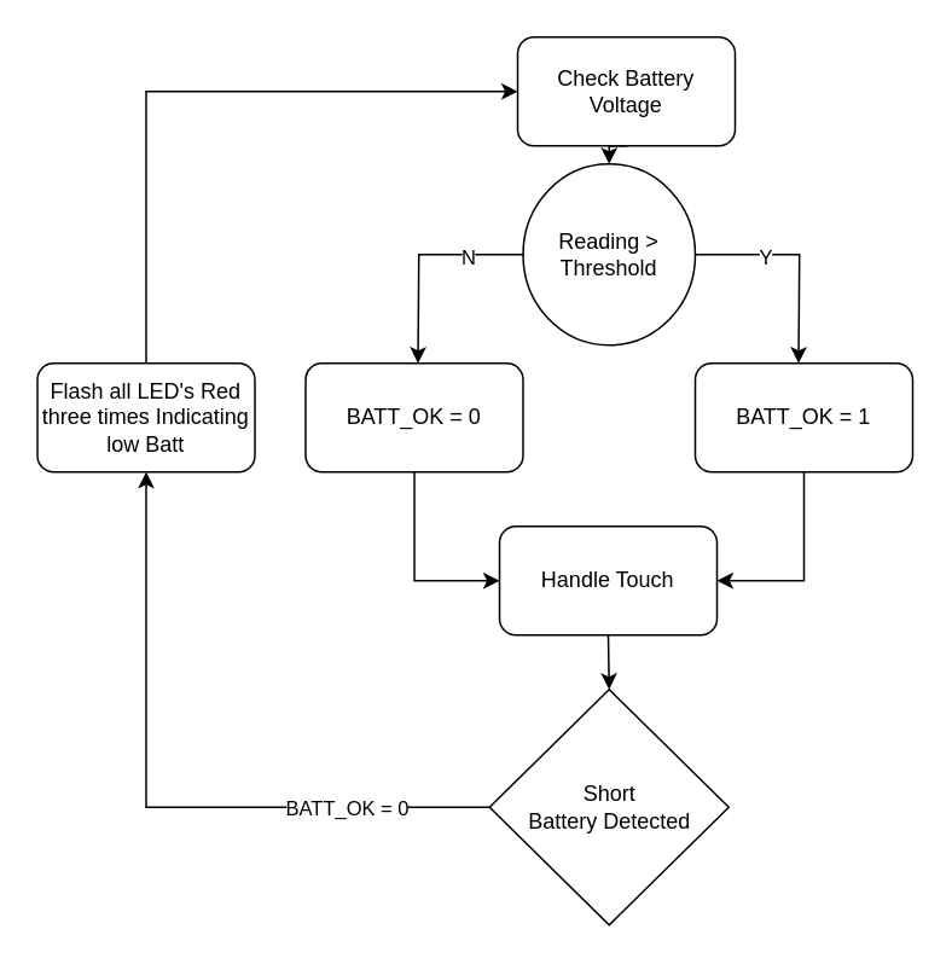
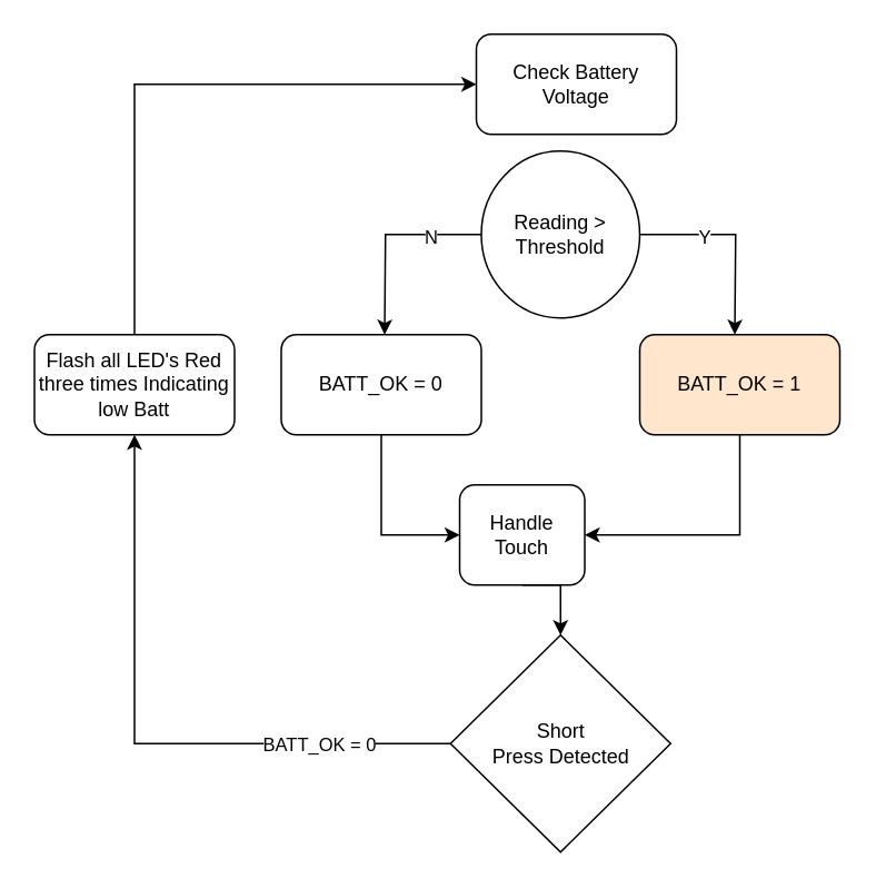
  <mxCell id="0" />
  <mxCell id="1" parent="0" />
- <mxCell id="2" style="edgeStyle=orthogonalEdgeStyle;rounded=0;orthogonalLoop=1;jettySize=auto;html=1;exitX=0.5;exitY=1;exitDx=0;exitDy=0;entryX=0.5;entryY=0;entryDx=0;entryDy=0;" edge="1" parent="1" source="3" target="8"><mxGeometry relative="1" as="geometry" /></mxCell>
  <mxCell id="3" value="Check Battery Voltage" style="rounded=1;whiteSpace=wrap;html=1;" parent="1" vertex="1"><mxGeometry x="285" y="20" width="120" height="60" as="geometry" /></mxCell>
  <mxCell id="4" style="edgeStyle=orthogonalEdgeStyle;rounded=0;orthogonalLoop=1;jettySize=auto;html=1;exitX=1;exitY=0.5;exitDx=0;exitDy=0;" edge="1" parent="1" source="8"><mxGeometry relative="1" as="geometry"><mxPoint x="440" y="200" as="targetPoint" /></mxGeometry></mxCell>
  <mxCell id="5" value="Y" style="edgeLabel;html=1;align=center;verticalAlign=middle;resizable=0;points=[];" vertex="1" connectable="0" parent="4"><mxGeometry x="-0.353" y="-1" relative="1" as="geometry"><mxPoint as="offset" /></mxGeometry></mxCell>
  <mxCell id="6" style="edgeStyle=orthogonalEdgeStyle;rounded=0;orthogonalLoop=1;jettySize=auto;html=1;exitX=0;exitY=0.5;exitDx=0;exitDy=0;" edge="1" parent="1" source="8"><mxGeometry relative="1" as="geometry"><mxPoint x="230" y="200" as="targetPoint" /></mxGeometry></mxCell>
  <mxCell id="7" value="N" style="edgeLabel;html=1;align=center;verticalAlign=middle;resizable=0;points=[];" vertex="1" connectable="0" parent="6"><mxGeometry x="-0.472" y="1" relative="1" as="geometry"><mxPoint as="offset" /></mxGeometry></mxCell>
  <mxCell id="8" value="Reading &amp;gt; Threshold" style="ellipse;whiteSpace=wrap;html=1;" vertex="1" parent="1"><mxGeometry x="288" y="90" width="95" height="100" as="geometry" /></mxCell>
  <mxCell id="9" style="edgeStyle=orthogonalEdgeStyle;rounded=0;orthogonalLoop=1;jettySize=auto;html=1;exitX=0.5;exitY=1;exitDx=0;exitDy=0;entryX=1;entryY=0.5;entryDx=0;entryDy=0;" edge="1" parent="1" source="10" target="14"><mxGeometry relative="1" as="geometry" /></mxCell>
- <mxCell id="10" value="BATT_OK = 1" style="rounded=1;whiteSpace=wrap;html=1;" vertex="1" parent="1"><mxGeometry x="383" y="200" width="120" height="60" as="geometry" /></mxCell>
+ <mxCell id="10" value="BATT_OK = 1" style="rounded=1;whiteSpace=wrap;html=1;fillColor=#ffe6cc;" vertex="1" parent="1"><mxGeometry x="383" y="200" width="120" height="60" as="geometry" /></mxCell>
  <mxCell id="11" style="edgeStyle=orthogonalEdgeStyle;rounded=0;orthogonalLoop=1;jettySize=auto;html=1;exitX=0.5;exitY=1;exitDx=0;exitDy=0;entryX=0;entryY=0.5;entryDx=0;entryDy=0;" edge="1" parent="1" source="12" target="14"><mxGeometry relative="1" as="geometry" /></mxCell>
  <mxCell id="12" value="BATT_OK = 0" style="rounded=1;whiteSpace=wrap;html=1;" vertex="1" parent="1"><mxGeometry x="168" y="200" width="120" height="60" as="geometry" /></mxCell>
  <mxCell id="13" style="edgeStyle=orthogonalEdgeStyle;rounded=0;orthogonalLoop=1;jettySize=auto;html=1;exitX=0.5;exitY=1;exitDx=0;exitDy=0;entryX=0.5;entryY=0;entryDx=0;entryDy=0;" edge="1" parent="1" source="14" target="17"><mxGeometry relative="1" as="geometry" /></mxCell>
- <mxCell id="14" value="Handle Touch" style="rounded=1;whiteSpace=wrap;html=1;" vertex="1" parent="1"><mxGeometry x="275" y="290" width="120" height="60" as="geometry" /></mxCell>
+ <mxCell id="14" value="Handle Touch" style="rounded=1;whiteSpace=wrap;html=1;" vertex="1" parent="1"><mxGeometry x="275" y="290" width="75" height="60" as="geometry" /></mxCell>
  <mxCell id="15" style="edgeStyle=orthogonalEdgeStyle;rounded=0;orthogonalLoop=1;jettySize=auto;html=1;exitX=0;exitY=0.5;exitDx=0;exitDy=0;entryX=0.5;entryY=1;entryDx=0;entryDy=0;" edge="1" parent="1" source="17" target="19"><mxGeometry relative="1" as="geometry" /></mxCell>
  <mxCell id="16" value="BATT_OK = 0" style="edgeLabel;html=1;align=center;verticalAlign=middle;resizable=0;points=[];" vertex="1" connectable="0" parent="15"><mxGeometry x="-0.151" relative="1" as="geometry"><mxPoint x="80" as="offset" /></mxGeometry></mxCell>
- <mxCell id="17" value="&lt;div&gt;Short&lt;/div&gt;Battery Detected" style="rhombus;whiteSpace=wrap;html=1;" vertex="1" parent="1"><mxGeometry x="269.5" y="380" width="132" height="130" as="geometry" /></mxCell>
+ <mxCell id="17" value="&lt;div&gt;Short&lt;/div&gt;Press Detected" style="rhombus;whiteSpace=wrap;html=1;" vertex="1" parent="1"><mxGeometry x="269.5" y="380" width="132" height="130" as="geometry" /></mxCell>
  <mxCell id="18" style="edgeStyle=orthogonalEdgeStyle;rounded=0;orthogonalLoop=1;jettySize=auto;html=1;exitX=0.5;exitY=0;exitDx=0;exitDy=0;entryX=0;entryY=0.5;entryDx=0;entryDy=0;" edge="1" parent="1" source="19" target="3"><mxGeometry relative="1" as="geometry"><mxPoint x="220" y="50" as="targetPoint" /></mxGeometry></mxCell>
  <mxCell id="19" value="Flash all LED's Red three times Indicating low Batt" style="rounded=1;whiteSpace=wrap;html=1;" vertex="1" parent="1"><mxGeometry x="20" y="200" width="120" height="60" as="geometry" /></mxCell>
